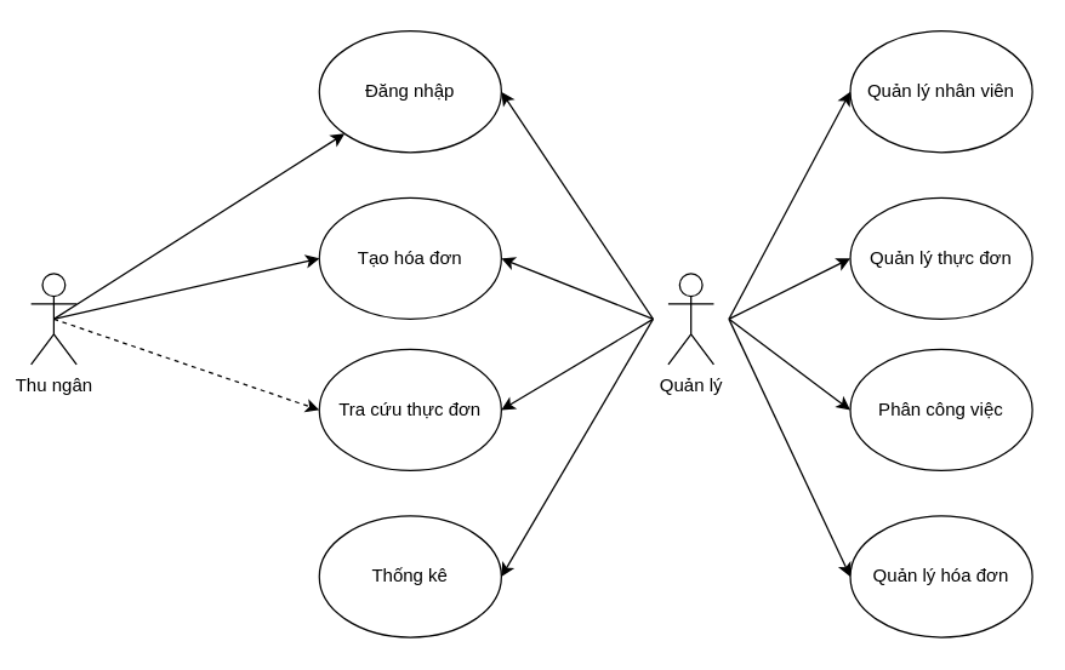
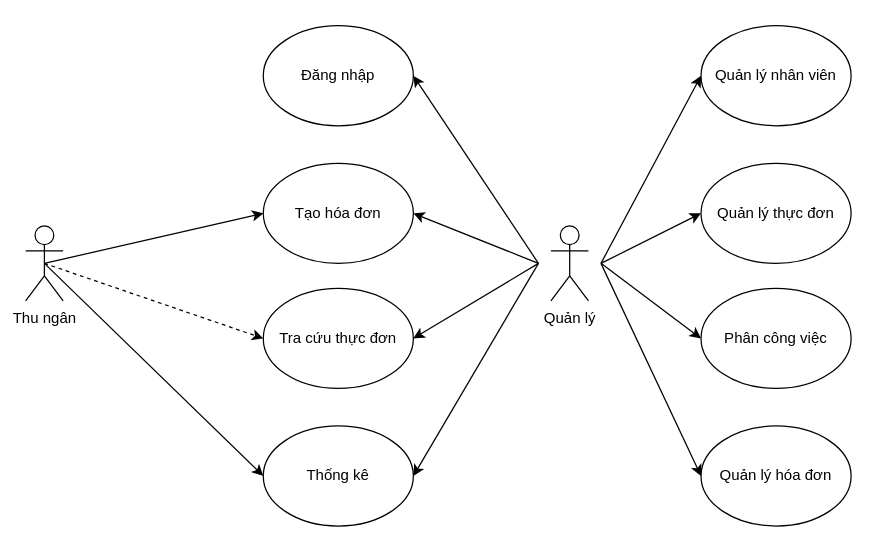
  <mxCell id="0" />
  <mxCell id="1" parent="0" />
  <mxCell id="2" value="Thu ngân" style="shape=umlActor;verticalLabelPosition=bottom;verticalAlign=top;html=1;outlineConnect=0;" vertex="1" parent="1"><mxGeometry x="20" y="180" width="30" height="60" as="geometry" /></mxCell>
  <mxCell id="3" value="Quản lý" style="shape=umlActor;verticalLabelPosition=bottom;verticalAlign=top;html=1;outlineConnect=0;" vertex="1" parent="1"><mxGeometry x="440" y="180" width="30" height="60" as="geometry" /></mxCell>
  <mxCell id="4" value="Tra cứu thực đơn" style="ellipse;whiteSpace=wrap;html=1;" vertex="1" parent="1"><mxGeometry x="210" y="230" width="120" height="80" as="geometry" /></mxCell>
  <mxCell id="5" value="Thống kê" style="ellipse;whiteSpace=wrap;html=1;" vertex="1" parent="1"><mxGeometry x="210" y="340" width="120" height="80" as="geometry" /></mxCell>
  <mxCell id="6" value="Đăng nhập" style="ellipse;whiteSpace=wrap;html=1;" vertex="1" parent="1"><mxGeometry x="210" y="20" width="120" height="80" as="geometry" /></mxCell>
  <mxCell id="7" value="Tạo hóa đơn" style="ellipse;whiteSpace=wrap;html=1;" vertex="1" parent="1"><mxGeometry x="210" y="130" width="120" height="80" as="geometry" /></mxCell>
  <mxCell id="8" value="Quản lý nhân viên" style="ellipse;whiteSpace=wrap;html=1;" vertex="1" parent="1"><mxGeometry x="560" y="20" width="120" height="80" as="geometry" /></mxCell>
  <mxCell id="9" value="Quản lý thực đơn" style="ellipse;whiteSpace=wrap;html=1;" vertex="1" parent="1"><mxGeometry x="560" y="130" width="120" height="80" as="geometry" /></mxCell>
  <mxCell id="10" value="Phân công việc" style="ellipse;whiteSpace=wrap;html=1;" vertex="1" parent="1"><mxGeometry x="560" y="230" width="120" height="80" as="geometry" /></mxCell>
  <mxCell id="11" value="" style="endArrow=classic;html=1;rounded=0;entryX=0;entryY=0.5;entryDx=0;entryDy=0;exitX=0.5;exitY=0.5;exitDx=0;exitDy=0;exitPerimeter=0;" edge="1" parent="1" source="2" target="7"><mxGeometry width="50" height="50" relative="1" as="geometry"><mxPoint x="90" y="180" as="sourcePoint" /><mxPoint x="320" y="240" as="targetPoint" /></mxGeometry></mxCell>
  <mxCell id="12" value="" style="endArrow=classic;html=1;rounded=0;entryX=0;entryY=0.5;entryDx=0;entryDy=0;exitX=0.5;exitY=0.5;exitDx=0;exitDy=0;exitPerimeter=0;dashed=1;" edge="1" parent="1" source="2" target="4"><mxGeometry width="50" height="50" relative="1" as="geometry"><mxPoint x="90" y="180" as="sourcePoint" /><mxPoint x="220" y="170" as="targetPoint" /></mxGeometry></mxCell>
- <mxCell id="13" value="" style="endArrow=classic;html=1;rounded=0;exitX=0.5;exitY=0.5;exitDx=0;exitDy=0;exitPerimeter=0;" edge="1" parent="1" source="2" target="6"><mxGeometry width="50" height="50" relative="1" as="geometry"><mxPoint x="45" y="220" as="sourcePoint" /><mxPoint x="220" y="300" as="targetPoint" /></mxGeometry></mxCell>
+ <mxCell id="13" value="" style="endArrow=classic;html=1;rounded=0;entryX=0;entryY=0.5;entryDx=0;entryDy=0;exitX=0.5;exitY=0.5;exitDx=0;exitDy=0;exitPerimeter=0;" edge="1" parent="1" source="2" target="5"><mxGeometry width="50" height="50" relative="1" as="geometry"><mxPoint x="45" y="220" as="sourcePoint" /><mxPoint x="220" y="300" as="targetPoint" /></mxGeometry></mxCell>
  <mxCell id="14" value="" style="endArrow=classic;html=1;rounded=0;entryX=1;entryY=0.5;entryDx=0;entryDy=0;" edge="1" parent="1" target="6"><mxGeometry width="50" height="50" relative="1" as="geometry"><mxPoint x="430" y="210" as="sourcePoint" /><mxPoint x="320" y="240" as="targetPoint" /></mxGeometry></mxCell>
  <mxCell id="15" value="" style="endArrow=classic;html=1;rounded=0;entryX=1;entryY=0.5;entryDx=0;entryDy=0;" edge="1" parent="1" target="7"><mxGeometry width="50" height="50" relative="1" as="geometry"><mxPoint x="430" y="210" as="sourcePoint" /><mxPoint x="320" y="240" as="targetPoint" /></mxGeometry></mxCell>
  <mxCell id="16" value="" style="endArrow=classic;html=1;rounded=0;entryX=1;entryY=0.5;entryDx=0;entryDy=0;" edge="1" parent="1" target="4"><mxGeometry width="50" height="50" relative="1" as="geometry"><mxPoint x="430" y="210" as="sourcePoint" /><mxPoint x="320" y="240" as="targetPoint" /></mxGeometry></mxCell>
  <mxCell id="17" value="" style="endArrow=classic;html=1;rounded=0;entryX=1;entryY=0.5;entryDx=0;entryDy=0;" edge="1" parent="1" target="5"><mxGeometry width="50" height="50" relative="1" as="geometry"><mxPoint x="430" y="210" as="sourcePoint" /><mxPoint x="320" y="240" as="targetPoint" /></mxGeometry></mxCell>
  <mxCell id="18" value="" style="endArrow=classic;html=1;rounded=0;entryX=0;entryY=0.5;entryDx=0;entryDy=0;" edge="1" parent="1" target="8"><mxGeometry width="50" height="50" relative="1" as="geometry"><mxPoint x="480" y="210" as="sourcePoint" /><mxPoint x="320" y="240" as="targetPoint" /></mxGeometry></mxCell>
  <mxCell id="19" value="" style="endArrow=classic;html=1;rounded=0;entryX=0;entryY=0.5;entryDx=0;entryDy=0;" edge="1" parent="1" target="9"><mxGeometry width="50" height="50" relative="1" as="geometry"><mxPoint x="480" y="210" as="sourcePoint" /><mxPoint x="320" y="240" as="targetPoint" /></mxGeometry></mxCell>
  <mxCell id="20" value="" style="endArrow=classic;html=1;rounded=0;entryX=0;entryY=0.5;entryDx=0;entryDy=0;" edge="1" parent="1" target="10"><mxGeometry width="50" height="50" relative="1" as="geometry"><mxPoint x="480" y="210" as="sourcePoint" /><mxPoint x="320" y="240" as="targetPoint" /></mxGeometry></mxCell>
  <mxCell id="21" value="Quản lý hóa đơn" style="ellipse;whiteSpace=wrap;html=1;" vertex="1" parent="1"><mxGeometry x="560" y="340" width="120" height="80" as="geometry" /></mxCell>
  <mxCell id="22" value="" style="endArrow=classic;html=1;rounded=0;entryX=0;entryY=0.5;entryDx=0;entryDy=0;" edge="1" parent="1" target="21"><mxGeometry width="50" height="50" relative="1" as="geometry"><mxPoint x="480" y="210" as="sourcePoint" /><mxPoint x="570" y="280" as="targetPoint" /></mxGeometry></mxCell>
